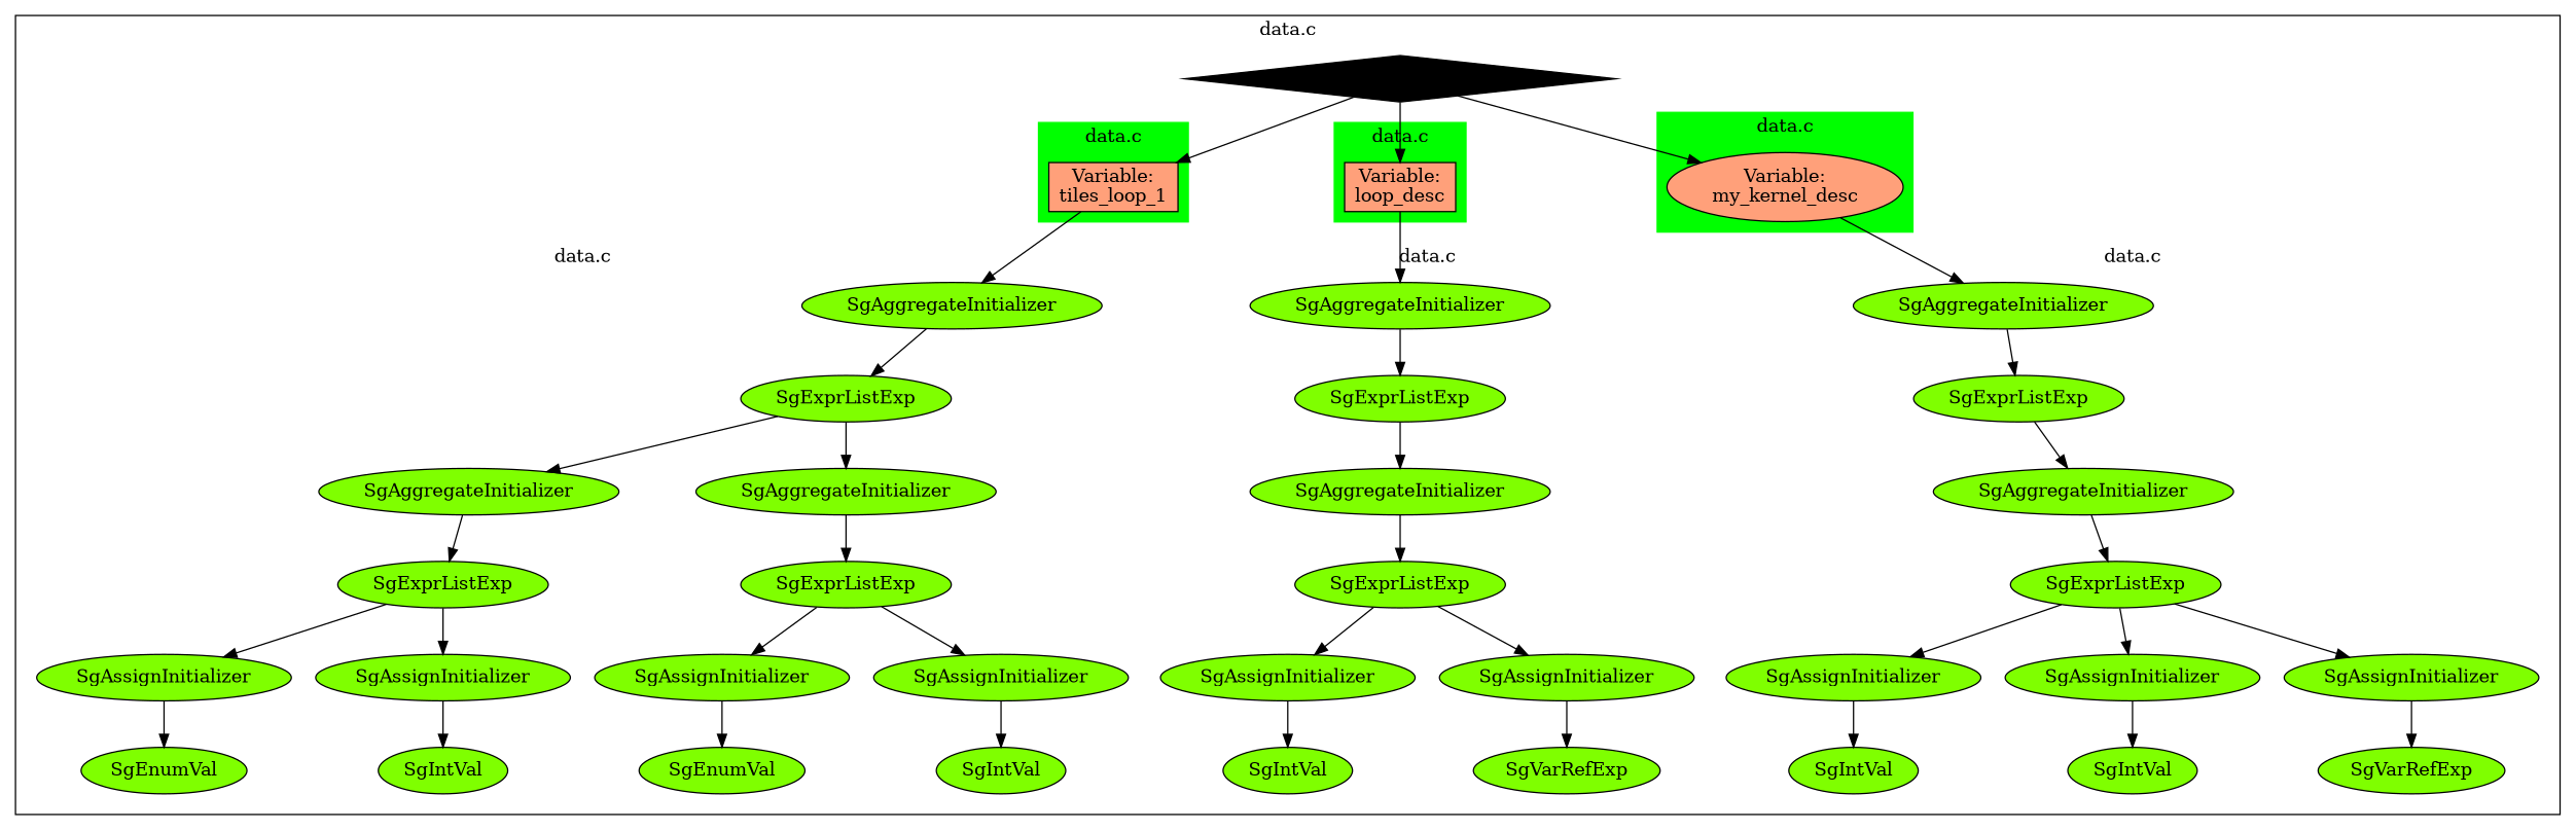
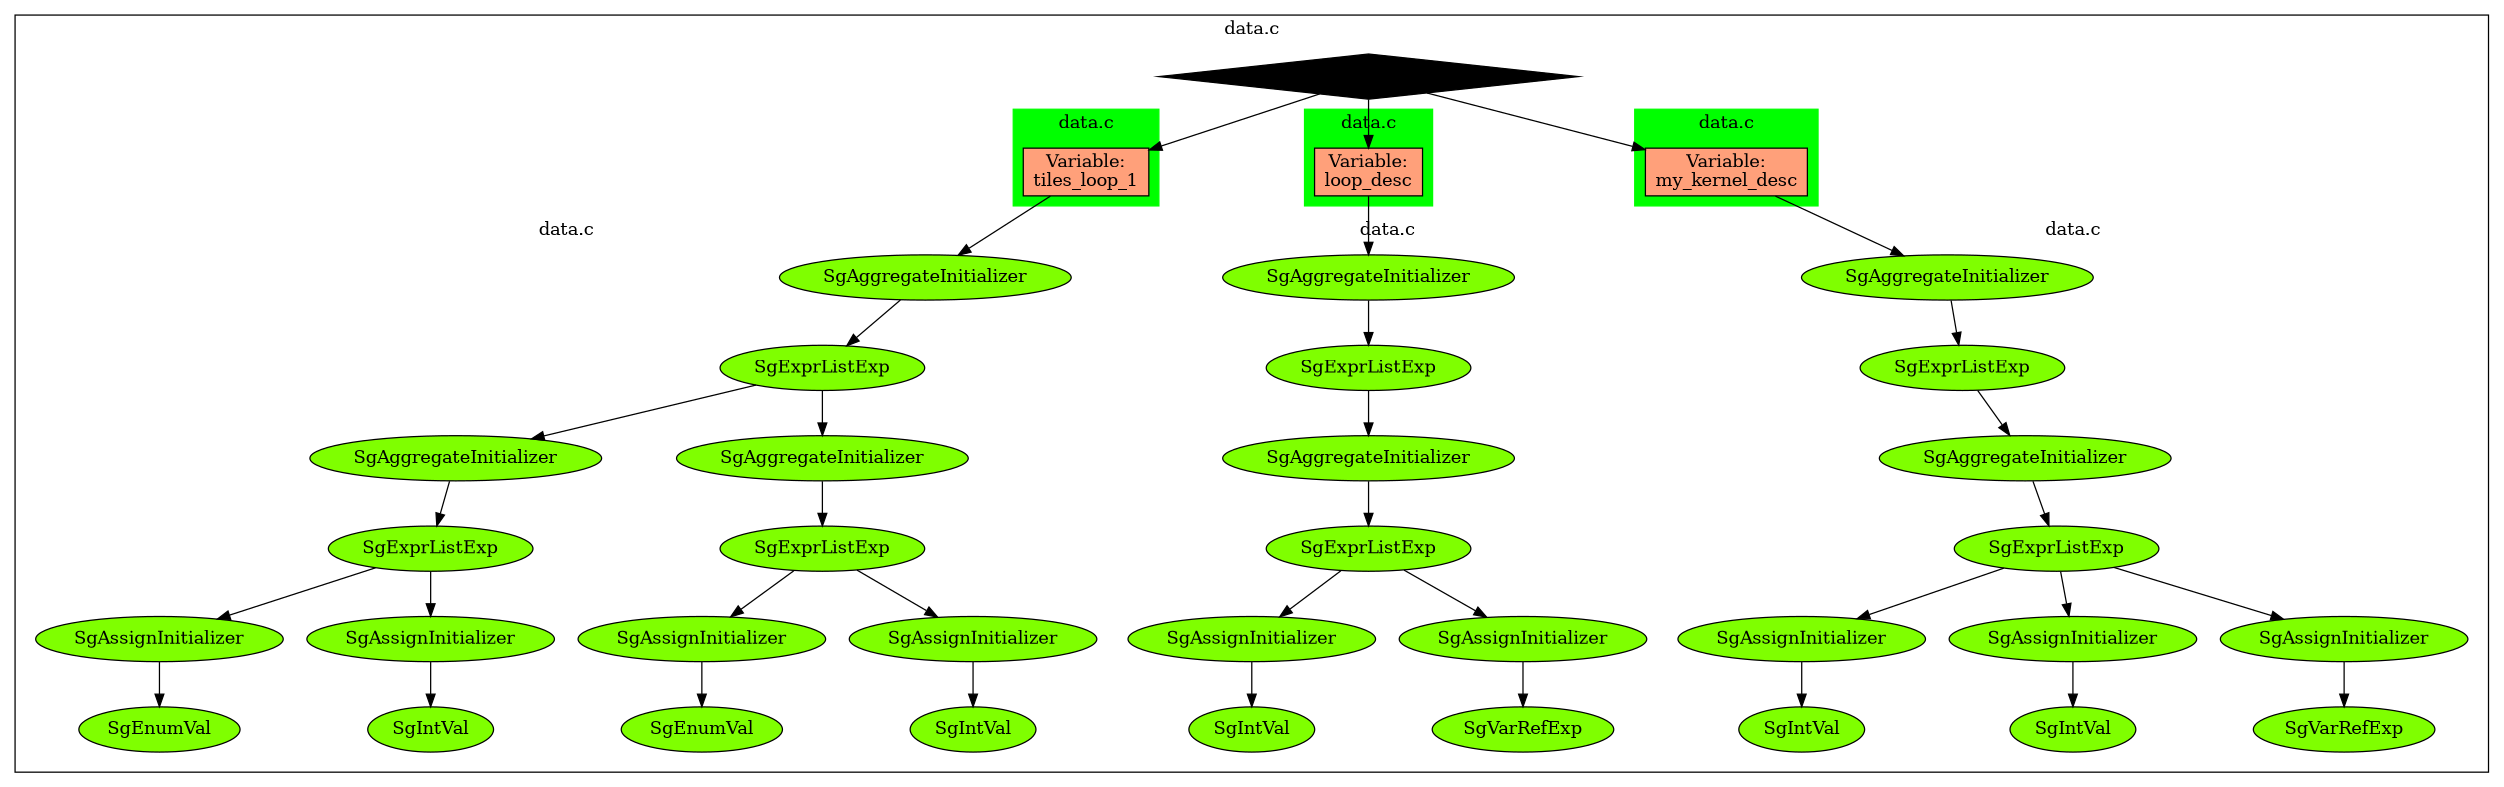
  digraph {
    color=black
    node [color=black fillcolor=chartreuse1 shape=oval style=filled]
    edge [color=black constraint=true]
    n1 [label=SgEnumVal]
    n2 [label=SgAssignInitializer]
    n3 [label=SgIntVal]
    n4 [label=SgAssignInitializer]
    n5 [label=SgExprListExp]
    n6 [label=SgAggregateInitializer]
    n7 [label=SgEnumVal]
    n8 [label=SgAssignInitializer]
    n9 [label=SgIntVal]
    n10 [label=SgAssignInitializer]
    n11 [label=SgExprListExp]
    n12 [label=SgAggregateInitializer]
    n13 [label=SgExprListExp]
    n14 [label=SgAggregateInitializer]
    n15 [label=SgIntVal]
    n16 [label=SgAssignInitializer]
    n17 [label=SgVarRefExp]
    n18 [label=SgAssignInitializer]
    n19 [label=SgExprListExp]
    n20 [label=SgAggregateInitializer]
    n21 [label=SgExprListExp]
    n22 [label=SgAggregateInitializer]
    n23 [label=SgIntVal]
    n24 [label=SgAssignInitializer]
    n25 [label=SgIntVal]
    n26 [label=SgAssignInitializer]
    n27 [label=SgVarRefExp]
    n28 [label=SgAssignInitializer]
    n29 [label=SgExprListExp]
    n30 [label=SgAggregateInitializer]
    n31 [label=SgExprListExp]
    n32 [label=SgAggregateInitializer]
    n33 [fillcolor=lightsalmon label="Variable:\ntiles_loop_1" shape=box]
    n34 [fillcolor=lightsalmon label="Variable:\nloop_desc" shape=box]
-   n35 [fillcolor=lightsalmon label="Variable:\nmy_kernel_desc" shape=ellipse]
+   n35 [fillcolor=lightsalmon label="Variable:\nmy_kernel_desc" shape=box]
    node_0x2ba3062e3568 [fillcolor=black shape=diamond]
    subgraph cluster_1 {
      label="data.c"
      node_0x2ba3062e3568
      subgraph cluster_2 {
        color=white
        n1
        n2
        n3
        n4
        n5
        n6
        n7
        n8
        n9
        n10
        n11
        n12
        n13
        n14
      }
      subgraph cluster_3 {
        color=white
        n15
        n16
        n17
        n18
        n19
        n20
        n21
        n22
      }
      subgraph cluster_4 {
        color=white
        n23
        n24
        n25
        n26
        n27
        n28
        n29
        n30
        n31
        n32
      }
      subgraph cluster_5 {
        color=green
        style=filled
        n33
      }
      subgraph cluster_6 {
        color=green
        style=filled
        n34
      }
      subgraph cluster_7 {
        color=green
        style=filled
        n35
      }
    }
    n2 -> n1
    n4 -> n3
    n5 -> n2
    n5 -> n4
    n6 -> n5
    n8 -> n7
    n10 -> n9
    n11 -> n8
    n11 -> n10
    n12 -> n11
    n13 -> n6
    n13 -> n12
    n14 -> n13
    n16 -> n15
    n18 -> n17
    n19 -> n16
    n19 -> n18
    n20 -> n19
    n21 -> n20
    n22 -> n21
    n24 -> n23
    n26 -> n25
    n28 -> n27
    n29 -> n24
    n29 -> n26
    n29 -> n28
    n30 -> n29
    n31 -> n30
    n32 -> n31
    n33 -> n14
    n34 -> n22
    n35 -> n32
    node_0x2ba3062e3568 -> n33
    node_0x2ba3062e3568 -> n34
    node_0x2ba3062e3568 -> n35
  }
